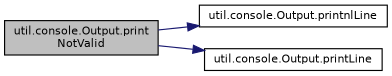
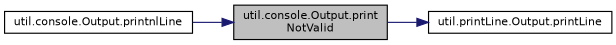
  digraph {
    rankdir=LR
    node [color=black fontname=Helvetica fontsize=10 shape=record]
    edge [color=midnightblue fontname=Helvetica fontsize=10 labelfontname=Helvetica labelfontsize=10 style=solid]
    n1 [fillcolor=grey75 fontcolor=black height=0.2 label="util.console.Output.print\lNotValid" style=filled width=0.4]
    n2 [height=0.2 label="util.console.Output.printnlLine" width=0.4]
-   n3 [height=0.2 label="util.console.Output.printLine" width=0.4]
-   n1 -> n2
+   n3 [height=0.2 label="util.printLine.Output.printLine" width=0.4]
+   n2 -> n1
    n1 -> n3
  }
